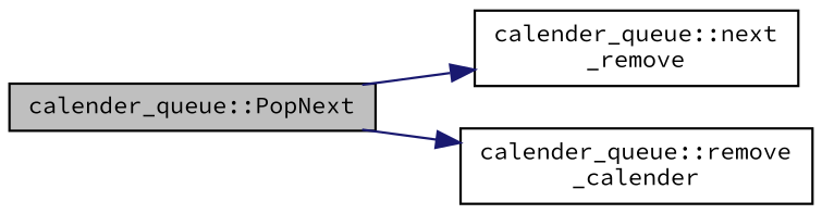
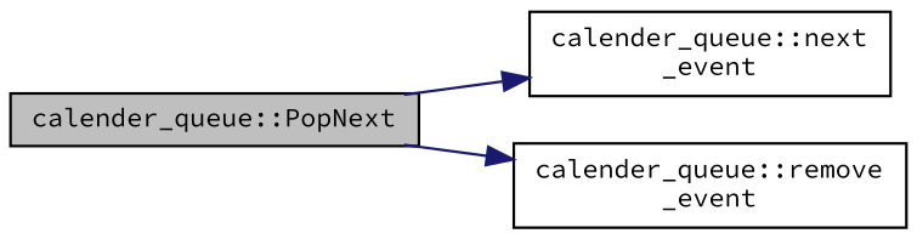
  digraph {
    fontname="Source Code Pro"
    rankdir=LR
    node [color=black fillcolor=white fontname="Source Code Pro" fontsize=10 shape=record style=filled]
    edge [color=midnightblue fontname="Source Code Pro" fontsize=10 labelfontname=Helvetica labelfontsize=10 style=solid]
    n1 [fillcolor=grey75 fontcolor=black height=0.2 label="calender_queue::PopNext" width=0.4]
-   n2 [height=0.2 label="calender_queue::next\l_remove" width=0.4]
-   n3 [height=0.2 label="calender_queue::remove\l_calender" width=0.4]
+   n2 [height=0.2 label="calender_queue::next\l_event" width=0.4]
+   n3 [height=0.2 label="calender_queue::remove\l_event" width=0.4]
    n1 -> n2
    n1 -> n3
  }
